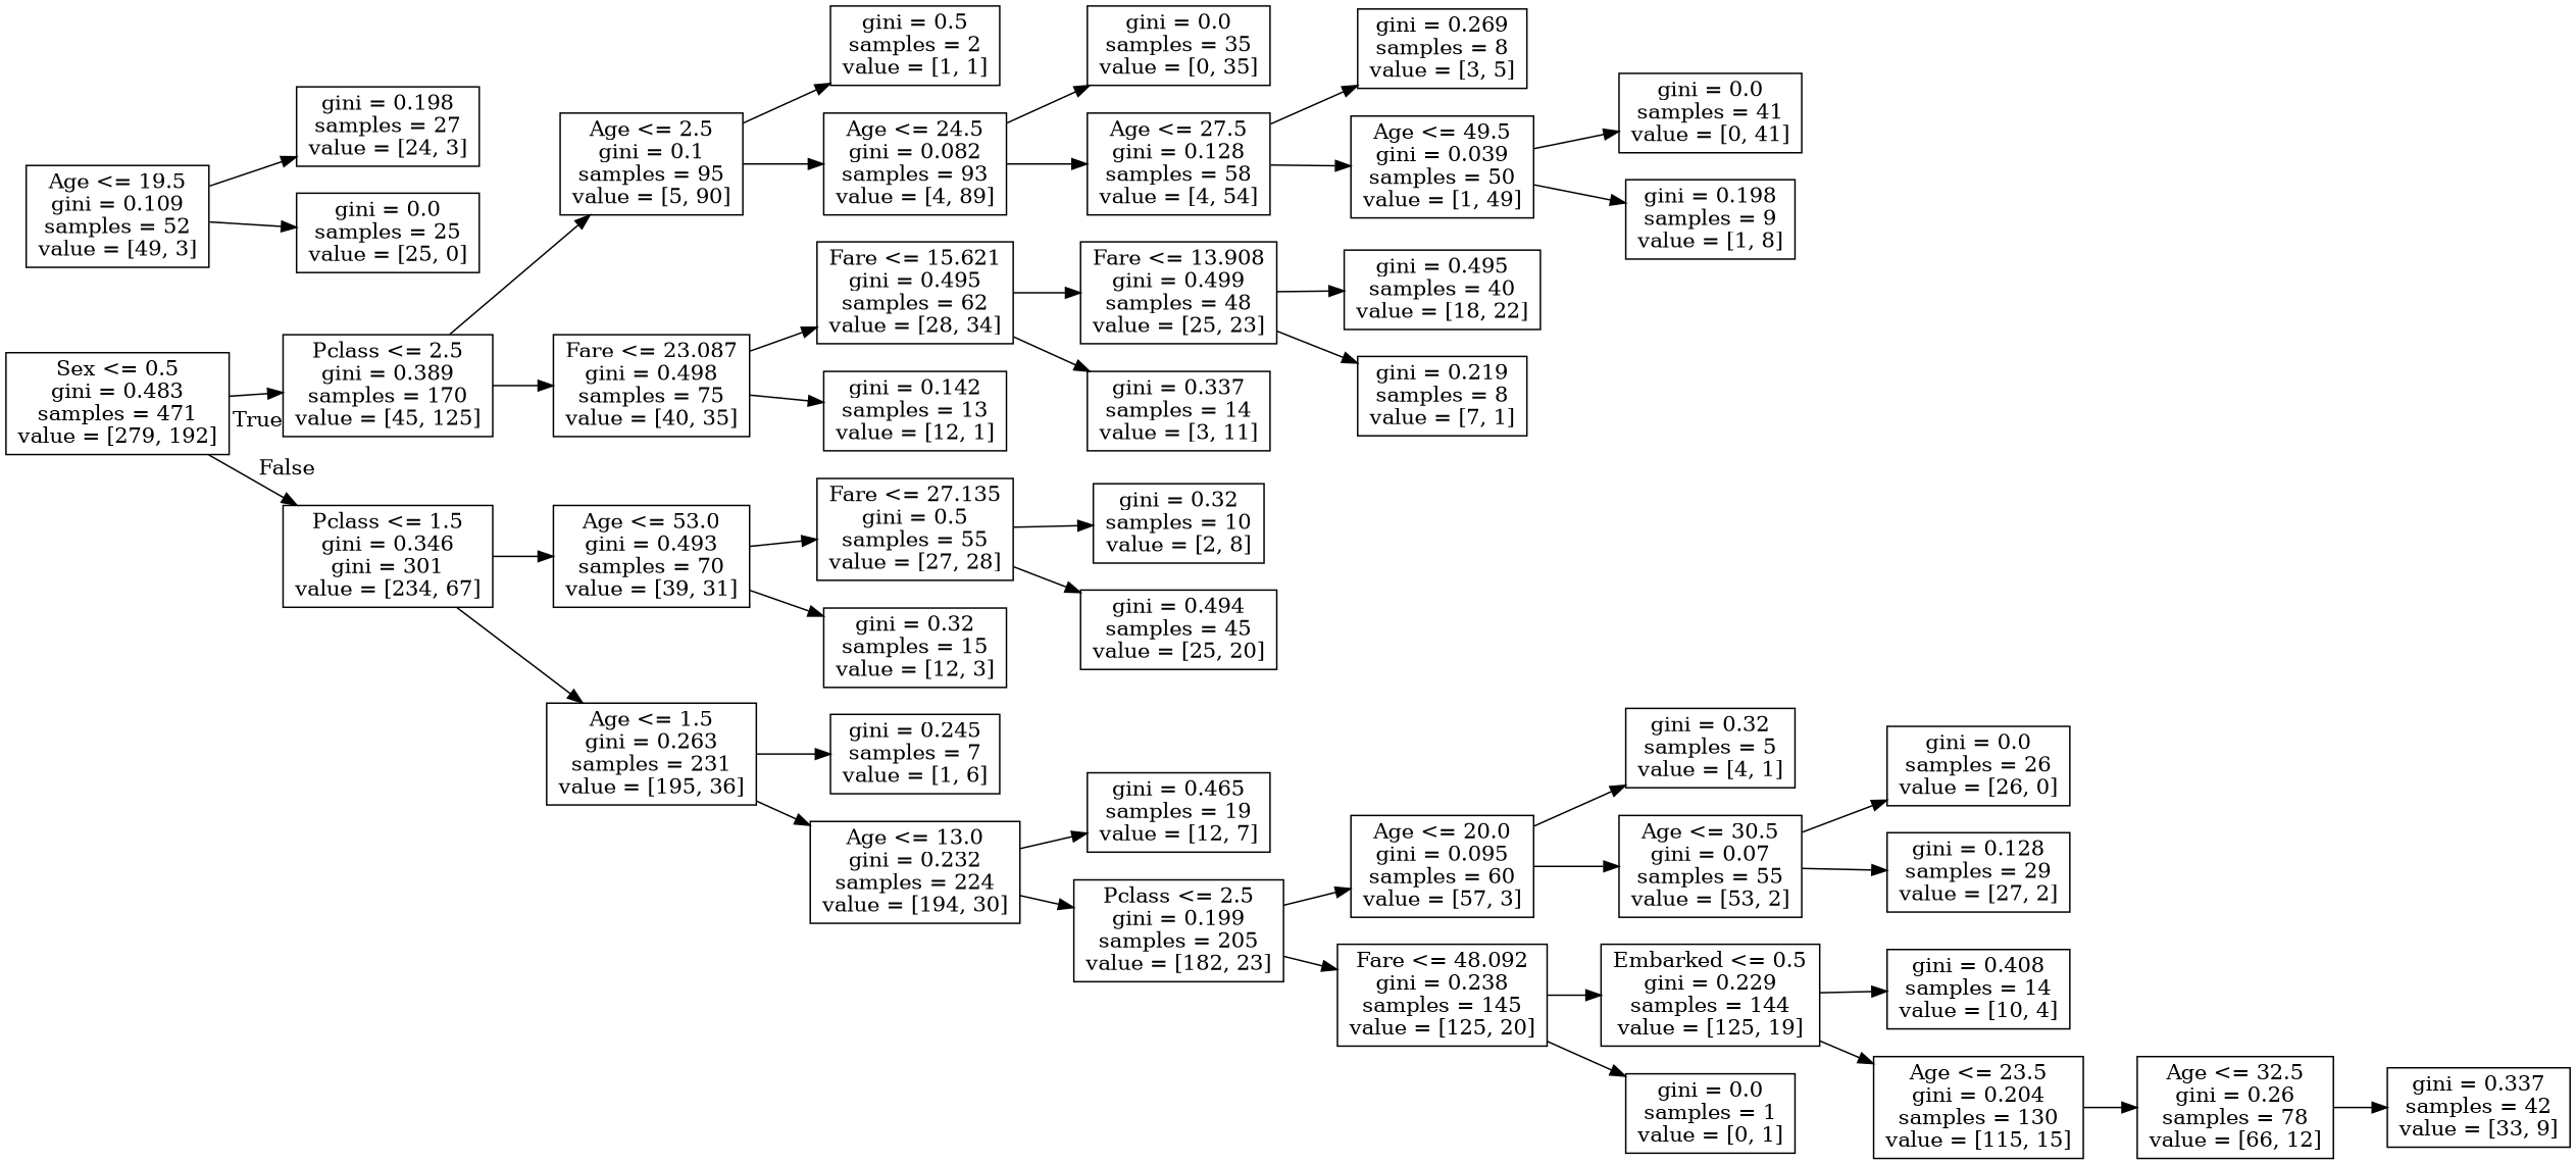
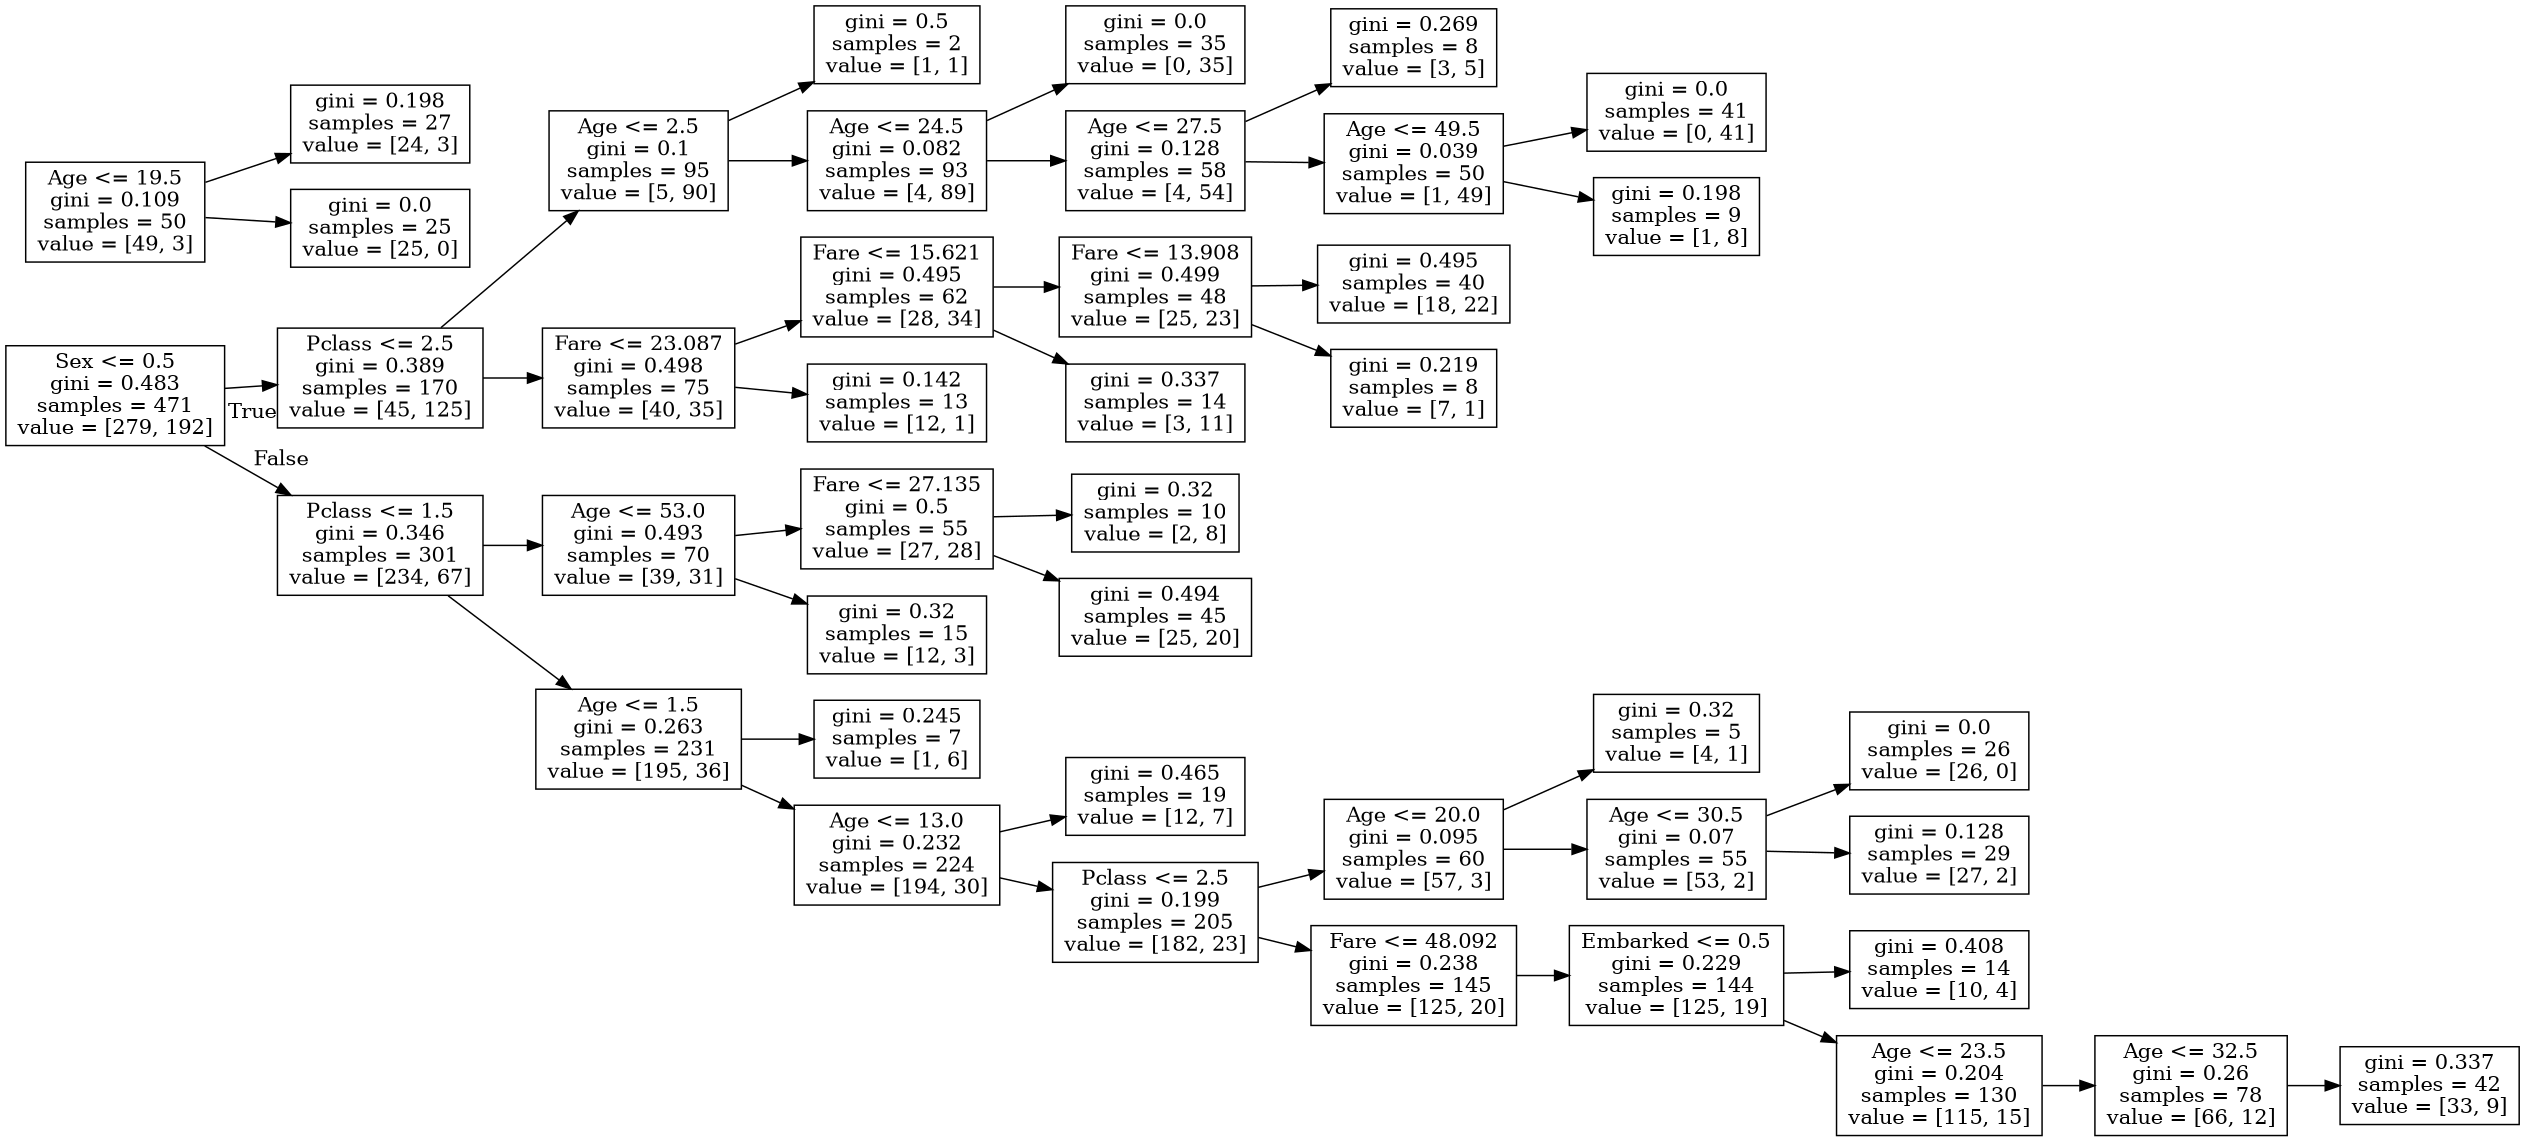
  digraph {
    rankdir=LR
    node [shape=box]
    n1 [label="Sex <= 0.5\ngini = 0.483\nsamples = 471\nvalue = [279, 192]"]
    n2 [label="Pclass <= 2.5\ngini = 0.389\nsamples = 170\nvalue = [45, 125]"]
-   n3 [label="Pclass <= 1.5\ngini = 0.346\ngini = 301\nvalue = [234, 67]"]
+   n3 [label="Pclass <= 1.5\ngini = 0.346\nsamples = 301\nvalue = [234, 67]"]
    n4 [label="Age <= 2.5\ngini = 0.1\nsamples = 95\nvalue = [5, 90]"]
    n5 [label="Fare <= 23.087\ngini = 0.498\nsamples = 75\nvalue = [40, 35]"]
    n6 [label="Age <= 53.0\ngini = 0.493\nsamples = 70\nvalue = [39, 31]"]
    n7 [label="Age <= 1.5\ngini = 0.263\nsamples = 231\nvalue = [195, 36]"]
    n8 [label="gini = 0.5\nsamples = 2\nvalue = [1, 1]"]
    n9 [label="Age <= 24.5\ngini = 0.082\nsamples = 93\nvalue = [4, 89]"]
    n10 [label="Fare <= 15.621\ngini = 0.495\nsamples = 62\nvalue = [28, 34]"]
    n11 [label="gini = 0.142\nsamples = 13\nvalue = [12, 1]"]
    n12 [label="gini = 0.0\nsamples = 35\nvalue = [0, 35]"]
    n13 [label="Age <= 27.5\ngini = 0.128\nsamples = 58\nvalue = [4, 54]"]
    n14 [label="gini = 0.269\nsamples = 8\nvalue = [3, 5]"]
    n15 [label="Age <= 49.5\ngini = 0.039\nsamples = 50\nvalue = [1, 49]"]
    n16 [label="gini = 0.0\nsamples = 41\nvalue = [0, 41]"]
    n17 [label="gini = 0.198\nsamples = 9\nvalue = [1, 8]"]
    n18 [label="Fare <= 13.908\ngini = 0.499\nsamples = 48\nvalue = [25, 23]"]
    n19 [label="gini = 0.337\nsamples = 14\nvalue = [3, 11]"]
    n20 [label="gini = 0.495\nsamples = 40\nvalue = [18, 22]"]
    n21 [label="gini = 0.219\nsamples = 8\nvalue = [7, 1]"]
    n22 [label="Fare <= 27.135\ngini = 0.5\nsamples = 55\nvalue = [27, 28]"]
    n23 [label="gini = 0.32\nsamples = 15\nvalue = [12, 3]"]
    n24 [label="gini = 0.245\nsamples = 7\nvalue = [1, 6]"]
    n25 [label="Age <= 13.0\ngini = 0.232\nsamples = 224\nvalue = [194, 30]"]
    n26 [label="gini = 0.32\nsamples = 10\nvalue = [2, 8]"]
    n27 [label="gini = 0.494\nsamples = 45\nvalue = [25, 20]"]
    n28 [label="gini = 0.465\nsamples = 19\nvalue = [12, 7]"]
    n29 [label="Pclass <= 2.5\ngini = 0.199\nsamples = 205\nvalue = [182, 23]"]
    n30 [label="Age <= 20.0\ngini = 0.095\nsamples = 60\nvalue = [57, 3]"]
    n31 [label="Fare <= 48.092\ngini = 0.238\nsamples = 145\nvalue = [125, 20]"]
    n32 [label="gini = 0.32\nsamples = 5\nvalue = [4, 1]"]
    n33 [label="Age <= 30.5\ngini = 0.07\nsamples = 55\nvalue = [53, 2]"]
    n34 [label="Embarked <= 0.5\ngini = 0.229\nsamples = 144\nvalue = [125, 19]"]
-   n35 [label="gini = 0.0\nsamples = 1\nvalue = [0, 1]"]
    n36 [label="gini = 0.0\nsamples = 26\nvalue = [26, 0]"]
    n37 [label="gini = 0.128\nsamples = 29\nvalue = [27, 2]"]
    n38 [label="gini = 0.408\nsamples = 14\nvalue = [10, 4]"]
    n39 [label="Age <= 23.5\ngini = 0.204\nsamples = 130\nvalue = [115, 15]"]
    n40 [label="Age <= 32.5\ngini = 0.26\nsamples = 78\nvalue = [66, 12]"]
-   n41 [label="Age <= 19.5\ngini = 0.109\nsamples = 52\nvalue = [49, 3]"]
+   n41 [label="Age <= 19.5\ngini = 0.109\nsamples = 50\nvalue = [49, 3]"]
    n42 [label="gini = 0.198\nsamples = 27\nvalue = [24, 3]"]
    n43 [label="gini = 0.0\nsamples = 25\nvalue = [25, 0]"]
    n44 [label="gini = 0.337\nsamples = 42\nvalue = [33, 9]"]
    n1 -> n2 [headlabel=True labelangle=45 labeldistance=2.5]
    n1 -> n3 [headlabel=False labelangle=-45 labeldistance=2.5]
    n2 -> n4
    n2 -> n5
    n3 -> n6
    n3 -> n7
    n4 -> n8
    n4 -> n9
    n5 -> n10
    n5 -> n11
    n6 -> n22
    n6 -> n23
    n7 -> n24
    n7 -> n25
    n9 -> n12
    n9 -> n13
    n10 -> n18
    n10 -> n19
    n13 -> n14
    n13 -> n15
    n15 -> n16
    n15 -> n17
    n18 -> n20
    n18 -> n21
    n22 -> n26
    n22 -> n27
    n25 -> n28
    n25 -> n29
    n29 -> n30
    n29 -> n31
    n30 -> n32
    n30 -> n33
    n31 -> n34
-   n31 -> n35
    n33 -> n36
    n33 -> n37
    n34 -> n38
    n34 -> n39
    n39 -> n40
    n40 -> n44
    n41 -> n42
    n41 -> n43
  }
